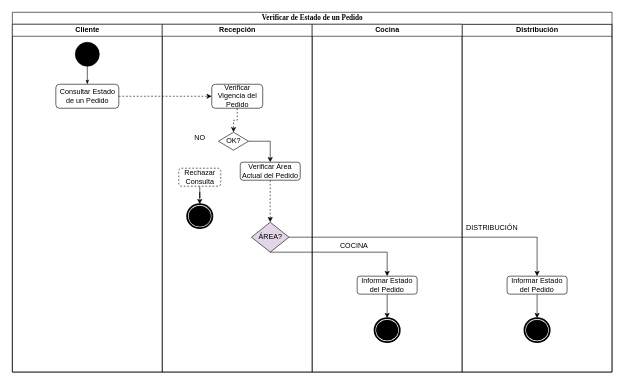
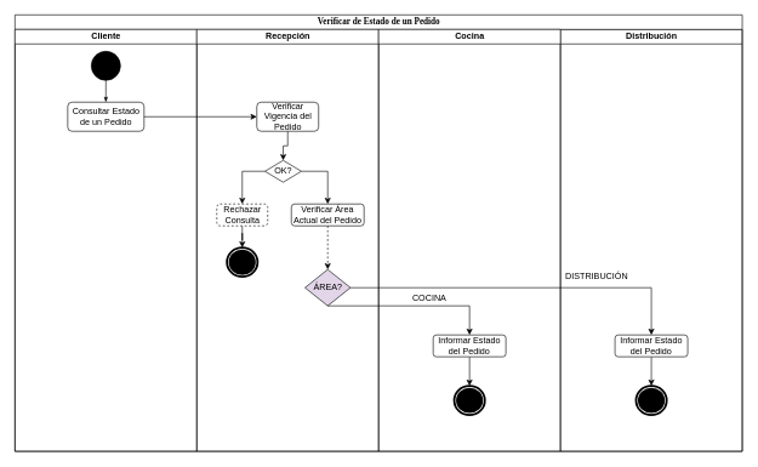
  <mxCell id="0" />
  <mxCell id="1" parent="0" />
  <mxCell id="2" value="Distribución" style="swimlane;html=1;startSize=20;" vertex="1" parent="1"><mxGeometry x="770" y="40" width="250" height="580" as="geometry" /></mxCell>
  <mxCell id="3" style="edgeStyle=none;rounded=0;html=1;labelBackgroundColor=none;startArrow=none;startFill=0;startSize=5;endArrow=classicThin;endFill=1;endSize=5;jettySize=auto;orthogonalLoop=1;strokeWidth=1;fontFamily=Verdana;fontSize=12" edge="1" parent="2"><mxGeometry relative="1" as="geometry"><mxPoint x="30" y="640" as="sourcePoint" /></mxGeometry></mxCell>
  <mxCell id="4" style="edgeStyle=none;rounded=0;html=1;labelBackgroundColor=none;startArrow=none;startFill=0;startSize=5;endArrow=classicThin;endFill=1;endSize=5;jettySize=auto;orthogonalLoop=1;strokeWidth=1;fontFamily=Verdana;fontSize=12" edge="1" parent="2"><mxGeometry relative="1" as="geometry"><mxPoint x="120" y="700" as="sourcePoint" /></mxGeometry></mxCell>
  <mxCell id="5" style="edgeStyle=none;rounded=0;html=1;labelBackgroundColor=none;startArrow=none;startFill=0;startSize=5;endArrow=classicThin;endFill=1;endSize=5;jettySize=auto;orthogonalLoop=1;strokeWidth=1;fontFamily=Verdana;fontSize=12" edge="1" parent="2"><mxGeometry relative="1" as="geometry"><mxPoint x="120" y="880" as="targetPoint" /></mxGeometry></mxCell>
  <mxCell id="6" style="edgeStyle=none;rounded=0;html=1;dashed=1;labelBackgroundColor=none;startArrow=none;startFill=0;startSize=5;endArrow=oval;endFill=0;endSize=5;jettySize=auto;orthogonalLoop=1;strokeWidth=1;fontFamily=Verdana;fontSize=12" edge="1" parent="2"><mxGeometry relative="1" as="geometry"><mxPoint x="156.964" y="640" as="sourcePoint" /></mxGeometry></mxCell>
  <mxCell id="7" style="edgeStyle=none;rounded=0;html=1;dashed=1;labelBackgroundColor=none;startArrow=none;startFill=0;startSize=5;endArrow=oval;endFill=0;endSize=5;jettySize=auto;orthogonalLoop=1;strokeWidth=1;fontFamily=Verdana;fontSize=12" edge="1" parent="2"><mxGeometry relative="1" as="geometry"><mxPoint x="35" y="623.028" as="targetPoint" /></mxGeometry></mxCell>
  <mxCell id="8" style="edgeStyle=none;rounded=0;html=1;dashed=1;labelBackgroundColor=none;startArrow=none;startFill=0;startSize=5;endArrow=oval;endFill=0;endSize=5;jettySize=auto;orthogonalLoop=1;strokeWidth=1;fontFamily=Verdana;fontSize=12" edge="1" parent="2"><mxGeometry relative="1" as="geometry"><mxPoint x="169.6" y="785" as="sourcePoint" /></mxGeometry></mxCell>
  <mxCell id="9" style="edgeStyle=orthogonalEdgeStyle;rounded=0;orthogonalLoop=1;jettySize=auto;html=1;" edge="1" parent="2" source="10" target="12"><mxGeometry relative="1" as="geometry" /></mxCell>
  <mxCell id="10" value="Informar Estado del Pedido" style="rounded=1;whiteSpace=wrap;html=1;" vertex="1" parent="2"><mxGeometry x="75" y="420" width="100" height="30" as="geometry" /></mxCell>
  <mxCell id="11" value="DISTRIBUCIÓN" style="text;html=1;strokeColor=none;fillColor=none;align=center;verticalAlign=middle;whiteSpace=wrap;rounded=0;" vertex="1" parent="2"><mxGeometry x="30" y="330" width="40" height="20" as="geometry" /></mxCell>
  <mxCell id="12" value="" style="ellipse;html=1;shape=endState;fillColor=#000000;strokeWidth=3;" vertex="1" parent="2"><mxGeometry x="104" y="490" width="42" height="40" as="geometry" /></mxCell>
  <mxCell id="13" value="Verificar de Estado de un Pedido" style="swimlane;html=1;childLayout=stackLayout;startSize=20;rounded=0;shadow=0;comic=0;labelBackgroundColor=none;strokeWidth=1;fontFamily=Verdana;fontSize=12;align=center;" parent="1" vertex="1"><mxGeometry x="20" y="20" width="1000" height="600" as="geometry" /></mxCell>
  <mxCell id="14" value="Cliente" style="swimlane;html=1;startSize=20;" parent="13" vertex="1"><mxGeometry y="20" width="250" height="580" as="geometry" /></mxCell>
  <mxCell id="15" value="Consultar Estado de un Pedido" style="rounded=1;whiteSpace=wrap;html=1;" vertex="1" parent="14"><mxGeometry x="72.5" y="100" width="105" height="40" as="geometry" /></mxCell>
  <mxCell id="16" value="" style="ellipse;whiteSpace=wrap;html=1;rounded=0;shadow=0;comic=0;labelBackgroundColor=none;strokeWidth=1;fillColor=#000000;fontFamily=Verdana;fontSize=12;align=center;" parent="14" vertex="1"><mxGeometry x="105" y="30" width="40" height="40" as="geometry" /></mxCell>
  <mxCell id="17" style="edgeStyle=orthogonalEdgeStyle;rounded=0;html=1;labelBackgroundColor=none;startArrow=none;startFill=0;startSize=5;endArrow=classicThin;endFill=1;endSize=5;jettySize=auto;orthogonalLoop=1;strokeWidth=1;fontFamily=Verdana;fontSize=12" parent="14" source="16" edge="1"><mxGeometry relative="1" as="geometry"><mxPoint x="125" y="100" as="targetPoint" /></mxGeometry></mxCell>
  <mxCell id="18" value="Recepción" style="swimlane;html=1;startSize=20;" parent="13" vertex="1"><mxGeometry x="250" y="20" width="250" height="580" as="geometry" /></mxCell>
  <mxCell id="19" style="edgeStyle=orthogonalEdgeStyle;rounded=0;orthogonalLoop=1;jettySize=auto;html=1;" edge="1" parent="18" source="21" target="20"><mxGeometry relative="1" as="geometry" /></mxCell>
  <mxCell id="20" value="" style="ellipse;html=1;shape=endState;fillColor=#000000;strokeWidth=3;" vertex="1" parent="18"><mxGeometry x="41.5" y="300" width="42" height="40" as="geometry" /></mxCell>
  <mxCell id="21" value="Rechazar Consulta" style="rounded=1;whiteSpace=wrap;html=1;dashed=1;" vertex="1" parent="18"><mxGeometry x="27.5" y="240" width="70" height="30" as="geometry" /></mxCell>
- <mxCell id="22" value="NO" style="text;html=1;strokeColor=none;fillColor=none;align=center;verticalAlign=middle;whiteSpace=wrap;rounded=0;" vertex="1" parent="18"><mxGeometry x="42.5" y="180" width="40" height="20" as="geometry" /></mxCell>
  <mxCell id="23" value="Verificar Vigencia del Pedido" style="whiteSpace=wrap;html=1;rounded=1;" vertex="1" parent="18"><mxGeometry x="82.5" y="100" width="85" height="40" as="geometry" /></mxCell>
- <mxCell id="24" value="" style="edgeStyle=orthogonalEdgeStyle;rounded=0;orthogonalLoop=1;jettySize=auto;html=1;dashed=1;" edge="1" parent="18" source="23" target="27"><mxGeometry relative="1" as="geometry"><mxPoint x="125" y="200" as="targetPoint" /></mxGeometry></mxCell>
+ <mxCell id="24" value="" style="edgeStyle=orthogonalEdgeStyle;rounded=0;orthogonalLoop=1;jettySize=auto;html=1;" edge="1" parent="18" source="23" target="27"><mxGeometry relative="1" as="geometry"><mxPoint x="125" y="200" as="targetPoint" /></mxGeometry></mxCell>
+ <mxCell id="25" style="edgeStyle=orthogonalEdgeStyle;rounded=0;orthogonalLoop=1;jettySize=auto;html=1;entryX=0.5;entryY=0;entryDx=0;entryDy=0;exitX=0;exitY=0.5;exitDx=0;exitDy=0;" edge="1" parent="18" source="27" target="21"><mxGeometry relative="1" as="geometry" /></mxCell>
  <mxCell id="26" style="edgeStyle=orthogonalEdgeStyle;rounded=0;orthogonalLoop=1;jettySize=auto;html=1;entryX=0.5;entryY=0;entryDx=0;entryDy=0;exitX=1;exitY=0.5;exitDx=0;exitDy=0;" edge="1" parent="18" source="27" target="29"><mxGeometry relative="1" as="geometry" /></mxCell>
  <mxCell id="27" value="OK?" style="rhombus;whiteSpace=wrap;html=1;" vertex="1" parent="18"><mxGeometry x="93.75" y="180" width="50" height="30" as="geometry" /></mxCell>
  <mxCell id="28" style="edgeStyle=orthogonalEdgeStyle;rounded=0;orthogonalLoop=1;jettySize=auto;html=1;entryX=0.5;entryY=0;entryDx=0;entryDy=0;dashed=1;" edge="1" parent="18" source="29" target="30"><mxGeometry relative="1" as="geometry" /></mxCell>
- <mxCell id="29" value="Verificar Área Actual del Pedido" style="rounded=1;whiteSpace=wrap;html=1;" vertex="1" parent="18"><mxGeometry x="130" y="230" width="100" height="30" as="geometry" /></mxCell>
+ <mxCell id="29" value="Verificar Área Actual del Pedido" style="rounded=1;whiteSpace=wrap;html=1;" vertex="1" parent="18"><mxGeometry x="130" y="240" width="100" height="30" as="geometry" /></mxCell>
  <mxCell id="30" value="ÁREA?" style="rhombus;whiteSpace=wrap;html=1;fillColor=#e1d5e7;" vertex="1" parent="18"><mxGeometry x="148.75" y="330" width="62.5" height="50" as="geometry" /></mxCell>
  <mxCell id="31" value="Cocina" style="swimlane;html=1;startSize=20;" parent="13" vertex="1"><mxGeometry x="500" y="20" width="250" height="580" as="geometry" /></mxCell>
  <mxCell id="32" style="edgeStyle=none;rounded=0;html=1;labelBackgroundColor=none;startArrow=none;startFill=0;startSize=5;endArrow=classicThin;endFill=1;endSize=5;jettySize=auto;orthogonalLoop=1;strokeWidth=1;fontFamily=Verdana;fontSize=12" parent="31" edge="1"><mxGeometry relative="1" as="geometry"><mxPoint x="30" y="640" as="sourcePoint" /></mxGeometry></mxCell>
  <mxCell id="33" style="edgeStyle=none;rounded=0;html=1;labelBackgroundColor=none;startArrow=none;startFill=0;startSize=5;endArrow=classicThin;endFill=1;endSize=5;jettySize=auto;orthogonalLoop=1;strokeWidth=1;fontFamily=Verdana;fontSize=12" parent="31" edge="1"><mxGeometry relative="1" as="geometry"><mxPoint x="120" y="700" as="sourcePoint" /></mxGeometry></mxCell>
  <mxCell id="34" style="edgeStyle=none;rounded=0;html=1;labelBackgroundColor=none;startArrow=none;startFill=0;startSize=5;endArrow=classicThin;endFill=1;endSize=5;jettySize=auto;orthogonalLoop=1;strokeWidth=1;fontFamily=Verdana;fontSize=12" parent="31" edge="1"><mxGeometry relative="1" as="geometry"><mxPoint x="120" y="880" as="targetPoint" /></mxGeometry></mxCell>
  <mxCell id="35" style="edgeStyle=none;rounded=0;html=1;dashed=1;labelBackgroundColor=none;startArrow=none;startFill=0;startSize=5;endArrow=oval;endFill=0;endSize=5;jettySize=auto;orthogonalLoop=1;strokeWidth=1;fontFamily=Verdana;fontSize=12" parent="31" edge="1"><mxGeometry relative="1" as="geometry"><mxPoint x="156.964" y="640" as="sourcePoint" /></mxGeometry></mxCell>
  <mxCell id="36" style="edgeStyle=none;rounded=0;html=1;dashed=1;labelBackgroundColor=none;startArrow=none;startFill=0;startSize=5;endArrow=oval;endFill=0;endSize=5;jettySize=auto;orthogonalLoop=1;strokeWidth=1;fontFamily=Verdana;fontSize=12" parent="31" edge="1"><mxGeometry relative="1" as="geometry"><mxPoint x="35" y="623.028" as="targetPoint" /></mxGeometry></mxCell>
  <mxCell id="37" style="edgeStyle=none;rounded=0;html=1;dashed=1;labelBackgroundColor=none;startArrow=none;startFill=0;startSize=5;endArrow=oval;endFill=0;endSize=5;jettySize=auto;orthogonalLoop=1;strokeWidth=1;fontFamily=Verdana;fontSize=12" parent="31" edge="1"><mxGeometry relative="1" as="geometry"><mxPoint x="169.6" y="785" as="sourcePoint" /></mxGeometry></mxCell>
  <mxCell id="38" value="COCINA" style="text;html=1;strokeColor=none;fillColor=none;align=center;verticalAlign=middle;whiteSpace=wrap;rounded=0;" vertex="1" parent="31"><mxGeometry x="50" y="360" width="40" height="20" as="geometry" /></mxCell>
  <mxCell id="39" style="edgeStyle=orthogonalEdgeStyle;rounded=0;orthogonalLoop=1;jettySize=auto;html=1;entryX=0.5;entryY=0;entryDx=0;entryDy=0;" edge="1" parent="31" source="40" target="41"><mxGeometry relative="1" as="geometry" /></mxCell>
  <mxCell id="40" value="Informar Estado del Pedido" style="rounded=1;whiteSpace=wrap;html=1;" vertex="1" parent="31"><mxGeometry x="75" y="420" width="100" height="30" as="geometry" /></mxCell>
  <mxCell id="41" value="" style="ellipse;html=1;shape=endState;fillColor=#000000;strokeWidth=3;" vertex="1" parent="31"><mxGeometry x="104" y="490" width="42" height="40" as="geometry" /></mxCell>
- <mxCell id="42" value="" style="edgeStyle=orthogonalEdgeStyle;rounded=0;orthogonalLoop=1;jettySize=auto;html=1;dashed=1;" edge="1" parent="13" source="15" target="23"><mxGeometry relative="1" as="geometry" /></mxCell>
+ <mxCell id="42" value="" style="edgeStyle=orthogonalEdgeStyle;rounded=0;orthogonalLoop=1;jettySize=auto;html=1;" edge="1" parent="13" source="15" target="23"><mxGeometry relative="1" as="geometry" /></mxCell>
  <mxCell id="43" style="edgeStyle=orthogonalEdgeStyle;rounded=0;orthogonalLoop=1;jettySize=auto;html=1;" edge="1" parent="13" source="30"><mxGeometry relative="1" as="geometry"><mxPoint x="625" y="440" as="targetPoint" /><Array as="points"><mxPoint x="625" y="400" /></Array></mxGeometry></mxCell>
  <mxCell id="44" style="edgeStyle=orthogonalEdgeStyle;rounded=0;orthogonalLoop=1;jettySize=auto;html=1;entryX=0.5;entryY=0;entryDx=0;entryDy=0;" edge="1" parent="1" source="30" target="10"><mxGeometry relative="1" as="geometry" /></mxCell>
